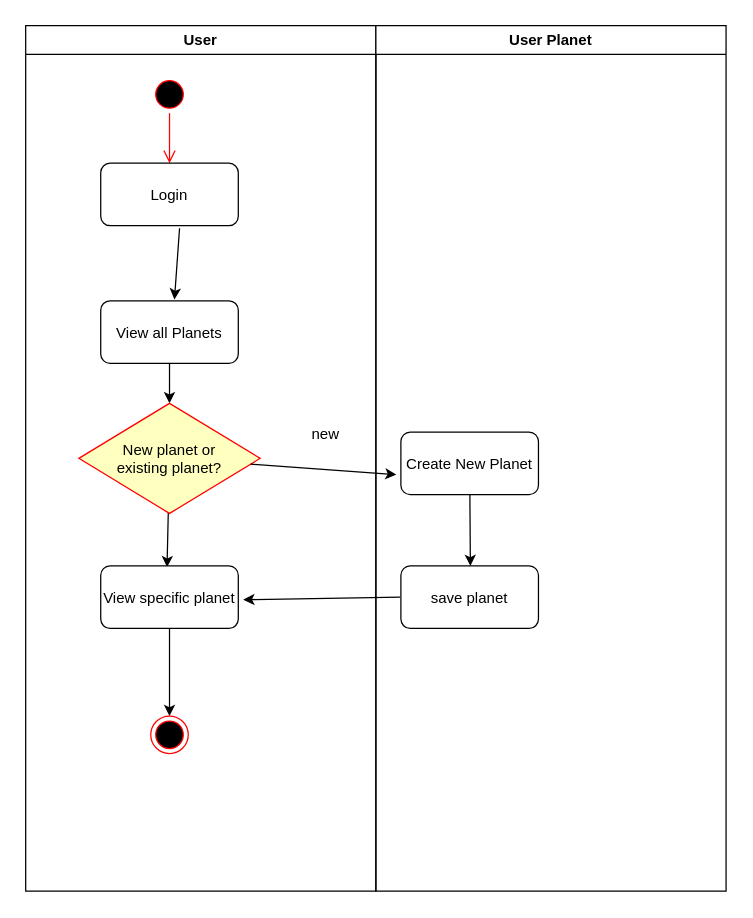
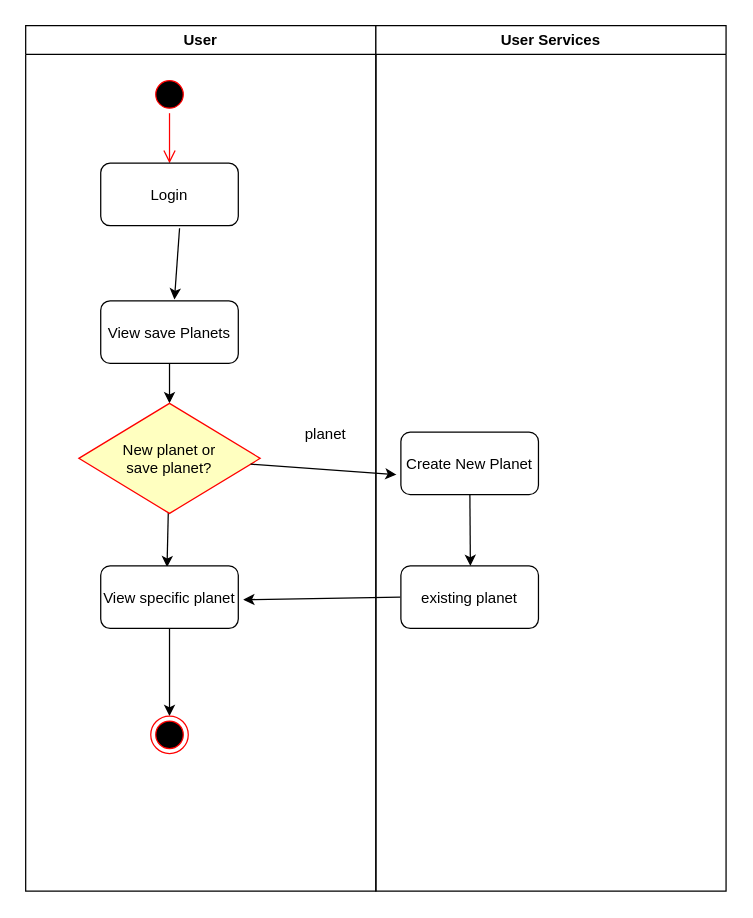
  <mxCell id="0" />
  <mxCell id="1" parent="0" />
  <mxCell id="2" value="User" style="swimlane;whiteSpace=wrap" parent="1" vertex="1"><mxGeometry x="20" y="20" width="280" height="692" as="geometry" /></mxCell>
  <mxCell id="3" value="" style="ellipse;shape=startState;fillColor=#000000;strokeColor=#ff0000;" parent="2" vertex="1"><mxGeometry x="100" y="40" width="30" height="30" as="geometry" /></mxCell>
  <mxCell id="4" value="" style="edgeStyle=elbowEdgeStyle;elbow=horizontal;verticalAlign=bottom;endArrow=open;endSize=8;strokeColor=#FF0000;endFill=1;rounded=0" parent="2" source="3" target="6" edge="1"><mxGeometry x="100" y="40" as="geometry"><mxPoint x="115" y="110" as="targetPoint" /></mxGeometry></mxCell>
  <mxCell id="5" value="" style="edgeStyle=none;rounded=0;orthogonalLoop=1;jettySize=auto;html=1;exitX=0.573;exitY=1.04;exitDx=0;exitDy=0;exitPerimeter=0;entryX=0.536;entryY=-0.02;entryDx=0;entryDy=0;entryPerimeter=0;" edge="1" parent="2" source="6" target="8"><mxGeometry relative="1" as="geometry" /></mxCell>
  <mxCell id="6" value="Login" style="rounded=1;" parent="2" vertex="1"><mxGeometry x="60" y="110" width="110" height="50" as="geometry" /></mxCell>
  <mxCell id="7" style="edgeStyle=none;rounded=0;orthogonalLoop=1;jettySize=auto;html=1;" edge="1" parent="2" source="8" target="10"><mxGeometry relative="1" as="geometry" /></mxCell>
- <mxCell id="8" value="View all Planets" style="rounded=1;" parent="2" vertex="1"><mxGeometry x="60" y="220" width="110" height="50" as="geometry" /></mxCell>
+ <mxCell id="8" value="View save Planets" style="rounded=1;" parent="2" vertex="1"><mxGeometry x="60" y="220" width="110" height="50" as="geometry" /></mxCell>
  <mxCell id="9" style="edgeStyle=none;rounded=0;orthogonalLoop=1;jettySize=auto;html=1;entryX=0.482;entryY=0.02;entryDx=0;entryDy=0;entryPerimeter=0;" edge="1" parent="2" source="10" target="12"><mxGeometry relative="1" as="geometry" /></mxCell>
- <mxCell id="10" value="New planet or &#10;existing planet?" style="rhombus;fillColor=#ffffc0;strokeColor=#ff0000;" parent="2" vertex="1"><mxGeometry x="42.5" y="302" width="145" height="88" as="geometry" /></mxCell>
+ <mxCell id="10" value="New planet or &#10;save planet?" style="rhombus;fillColor=#ffffc0;strokeColor=#ff0000;" parent="2" vertex="1"><mxGeometry x="42.5" y="302" width="145" height="88" as="geometry" /></mxCell>
  <mxCell id="11" style="edgeStyle=none;rounded=0;orthogonalLoop=1;jettySize=auto;html=1;entryX=0.5;entryY=0;entryDx=0;entryDy=0;" edge="1" parent="2" source="12" target="14"><mxGeometry relative="1" as="geometry"><mxPoint x="89.96" y="542" as="targetPoint" /></mxGeometry></mxCell>
  <mxCell id="12" value="View specific planet" style="rounded=1;" vertex="1" parent="2"><mxGeometry x="60" y="432" width="110" height="50" as="geometry" /></mxCell>
- <mxCell id="13" value="new" style="text;html=1;strokeColor=none;fillColor=none;align=center;verticalAlign=middle;whiteSpace=wrap;rounded=0;" vertex="1" parent="2"><mxGeometry x="210" y="312" width="60" height="30" as="geometry" /></mxCell>
+ <mxCell id="13" value="planet" style="text;html=1;strokeColor=none;fillColor=none;align=center;verticalAlign=middle;whiteSpace=wrap;rounded=0;" vertex="1" parent="2"><mxGeometry x="210" y="312" width="60" height="30" as="geometry" /></mxCell>
  <mxCell id="14" value="" style="ellipse;html=1;shape=endState;fillColor=#000000;strokeColor=#ff0000;" vertex="1" parent="2"><mxGeometry x="100" y="552" width="30" height="30" as="geometry" /></mxCell>
- <mxCell id="15" value="User Planet" style="swimlane;whiteSpace=wrap" parent="1" vertex="1"><mxGeometry x="300" y="20" width="280" height="692" as="geometry" /></mxCell>
+ <mxCell id="15" value="User Services" style="swimlane;whiteSpace=wrap" parent="1" vertex="1"><mxGeometry x="300" y="20" width="280" height="692" as="geometry" /></mxCell>
  <mxCell id="16" style="edgeStyle=none;rounded=0;orthogonalLoop=1;jettySize=auto;html=1;entryX=0.505;entryY=0;entryDx=0;entryDy=0;entryPerimeter=0;" edge="1" parent="15" source="17" target="18"><mxGeometry relative="1" as="geometry" /></mxCell>
  <mxCell id="17" value="Create New Planet" style="rounded=1;" parent="15" vertex="1"><mxGeometry x="20" y="325" width="110" height="50" as="geometry" /></mxCell>
- <mxCell id="18" value="save planet" style="rounded=1;" parent="15" vertex="1"><mxGeometry x="20" y="432" width="110" height="50" as="geometry" /></mxCell>
+ <mxCell id="18" value="existing planet" style="rounded=1;" parent="15" vertex="1"><mxGeometry x="20" y="432" width="110" height="50" as="geometry" /></mxCell>
  <mxCell id="19" style="rounded=0;orthogonalLoop=1;jettySize=auto;html=1;entryX=-0.032;entryY=0.68;entryDx=0;entryDy=0;entryPerimeter=0;" edge="1" parent="1" source="10" target="17"><mxGeometry relative="1" as="geometry" /></mxCell>
  <mxCell id="20" style="edgeStyle=none;rounded=0;orthogonalLoop=1;jettySize=auto;html=1;entryX=1.036;entryY=0.54;entryDx=0;entryDy=0;entryPerimeter=0;exitX=-0.005;exitY=0.5;exitDx=0;exitDy=0;exitPerimeter=0;" edge="1" parent="1" source="18" target="12"><mxGeometry relative="1" as="geometry" /></mxCell>
